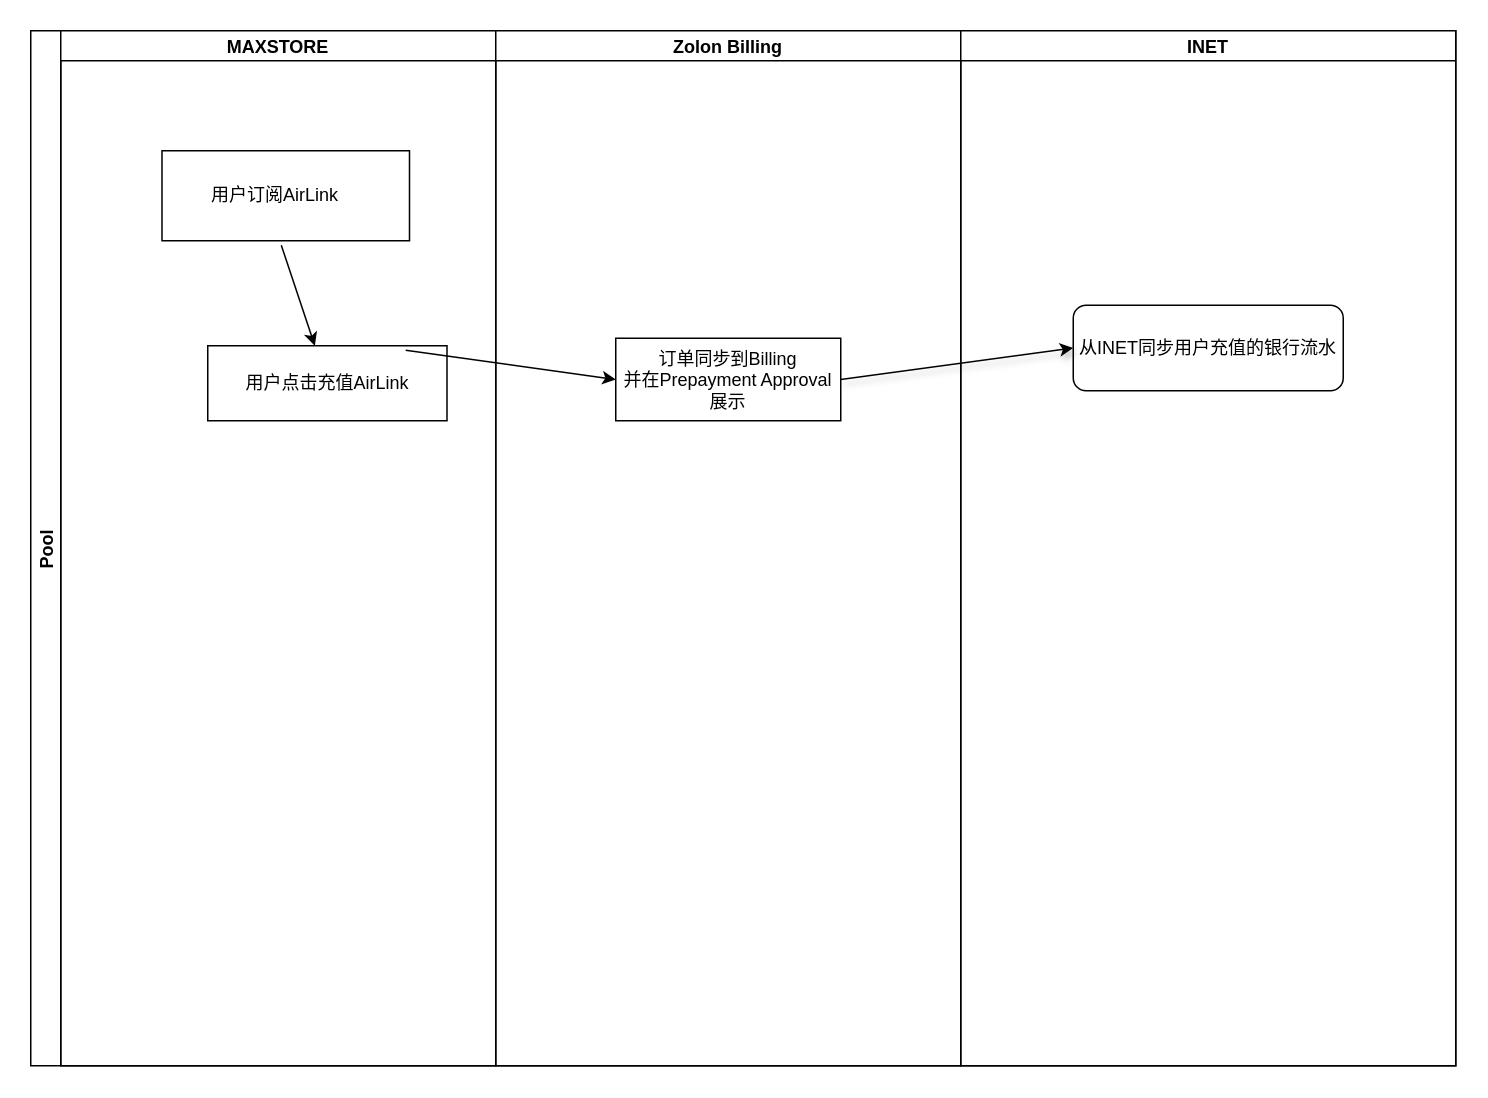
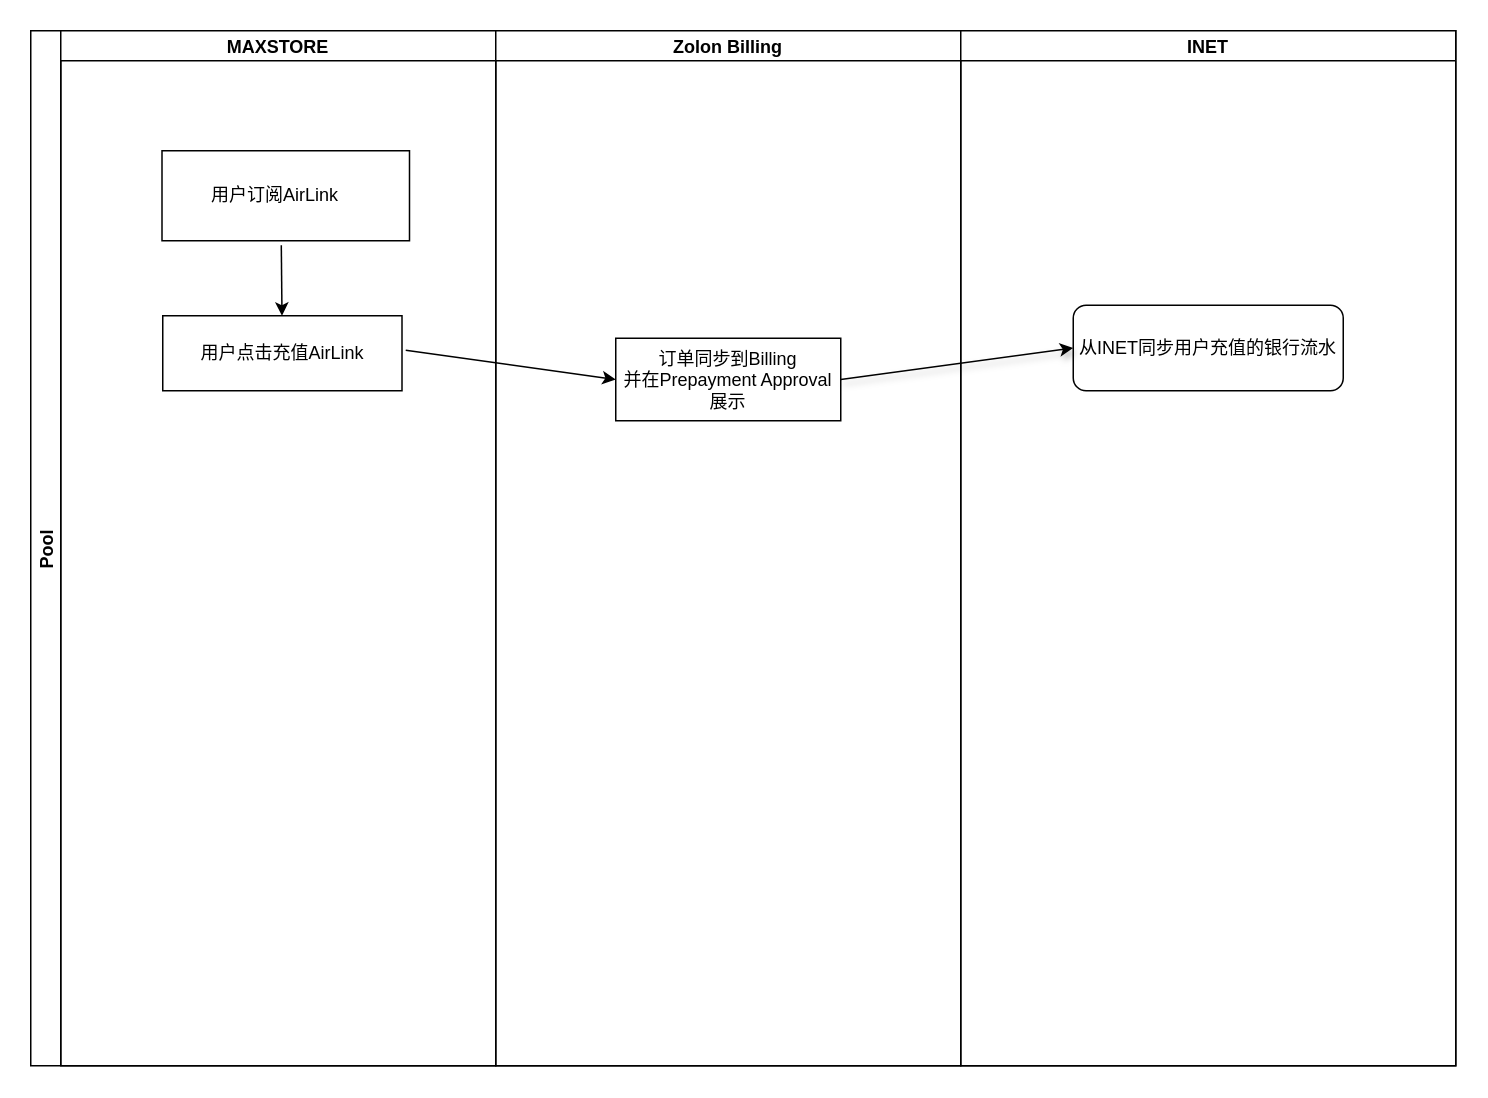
  <mxCell id="0" />
  <mxCell id="1" parent="0" />
  <mxCell id="2" value="Pool" style="swimlane;childLayout=stackLayout;resizeParent=1;resizeParentMax=0;startSize=20;horizontal=0;horizontalStack=1;" vertex="1" parent="1"><mxGeometry x="20" y="20" width="950" height="690" as="geometry" /></mxCell>
  <mxCell id="3" value="MAXSTORE" style="swimlane;startSize=20;" vertex="1" parent="2"><mxGeometry x="20" width="290" height="690" as="geometry" /></mxCell>
  <mxCell id="4" value="" style="verticalLabelPosition=bottom;verticalAlign=top;html=1;shape=mxgraph.basic.rect;fillColor2=none;strokeWidth=1;size=20;indent=5;" vertex="1" parent="3"><mxGeometry x="67.5" y="80" width="165" height="60" as="geometry" /></mxCell>
  <mxCell id="5" value="用户订阅AirLink" style="text;html=1;align=center;verticalAlign=middle;whiteSpace=wrap;rounded=0;" vertex="1" parent="3"><mxGeometry x="57.5" y="90" width="170" height="40" as="geometry" /></mxCell>
- <mxCell id="6" value="用户点击充值AirLink" style="rounded=0;whiteSpace=wrap;html=1;" vertex="1" parent="3"><mxGeometry x="98" y="210" width="159.5" height="50" as="geometry" /></mxCell>
+ <mxCell id="6" value="用户点击充值AirLink" style="rounded=0;whiteSpace=wrap;html=1;" vertex="1" parent="3"><mxGeometry x="68" y="190" width="159.5" height="50" as="geometry" /></mxCell>
  <mxCell id="7" value="" style="endArrow=classic;html=1;rounded=0;exitX=0.482;exitY=1.05;exitDx=0;exitDy=0;exitPerimeter=0;" edge="1" parent="3" source="4" target="6"><mxGeometry width="50" height="50" relative="1" as="geometry"><mxPoint x="510" y="360" as="sourcePoint" /><mxPoint x="560" y="310" as="targetPoint" /></mxGeometry></mxCell>
  <mxCell id="8" value="" style="endArrow=classic;html=1;rounded=0;entryX=0;entryY=0.5;entryDx=0;entryDy=0;" edge="1" parent="3" target="10"><mxGeometry width="50" height="50" relative="1" as="geometry"><mxPoint x="230" y="213" as="sourcePoint" /><mxPoint x="280" y="170" as="targetPoint" /></mxGeometry></mxCell>
  <mxCell id="9" value="Zolon Billing" style="swimlane;startSize=20;" vertex="1" parent="2"><mxGeometry x="310" width="310" height="690" as="geometry" /></mxCell>
  <mxCell id="10" value="订单同步到Billing&lt;div&gt;并在Prepayment Approval展示&lt;/div&gt;" style="rounded=0;whiteSpace=wrap;html=1;" vertex="1" parent="9"><mxGeometry x="80" y="205" width="150" height="55" as="geometry" /></mxCell>
  <mxCell id="11" value="INET" style="swimlane;startSize=20;" vertex="1" parent="2"><mxGeometry x="620" width="330" height="690" as="geometry"><mxRectangle x="230" width="40" height="640" as="alternateBounds" /></mxGeometry></mxCell>
  <mxCell id="12" value="从INET同步用户充值的银行流水" style="whiteSpace=wrap;html=1;rounded=1;" vertex="1" parent="11"><mxGeometry x="75" y="183" width="180" height="57" as="geometry" /></mxCell>
  <mxCell id="13" value="" style="endArrow=classic;html=1;rounded=0;exitX=1;exitY=0.5;exitDx=0;exitDy=0;entryX=0;entryY=0.5;entryDx=0;entryDy=0;shadow=1;" edge="1" parent="2" source="10" target="12"><mxGeometry width="50" height="50" relative="1" as="geometry"><mxPoint x="490" y="380" as="sourcePoint" /><mxPoint x="540" y="330" as="targetPoint" /></mxGeometry></mxCell>
